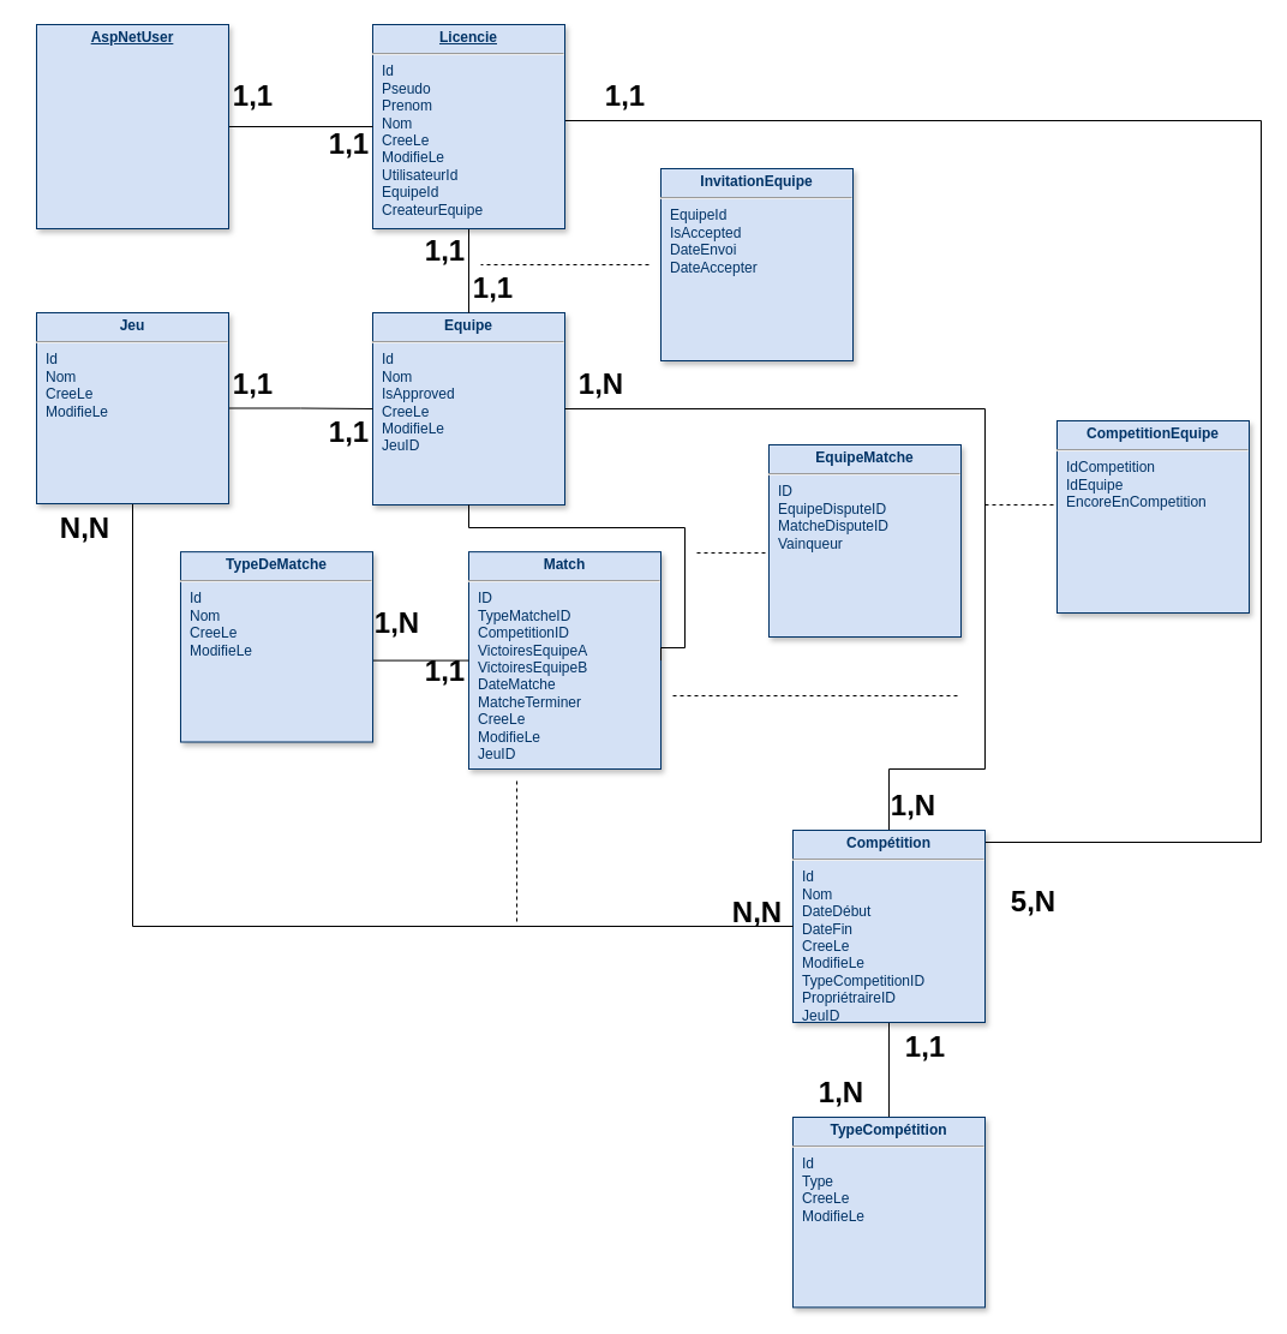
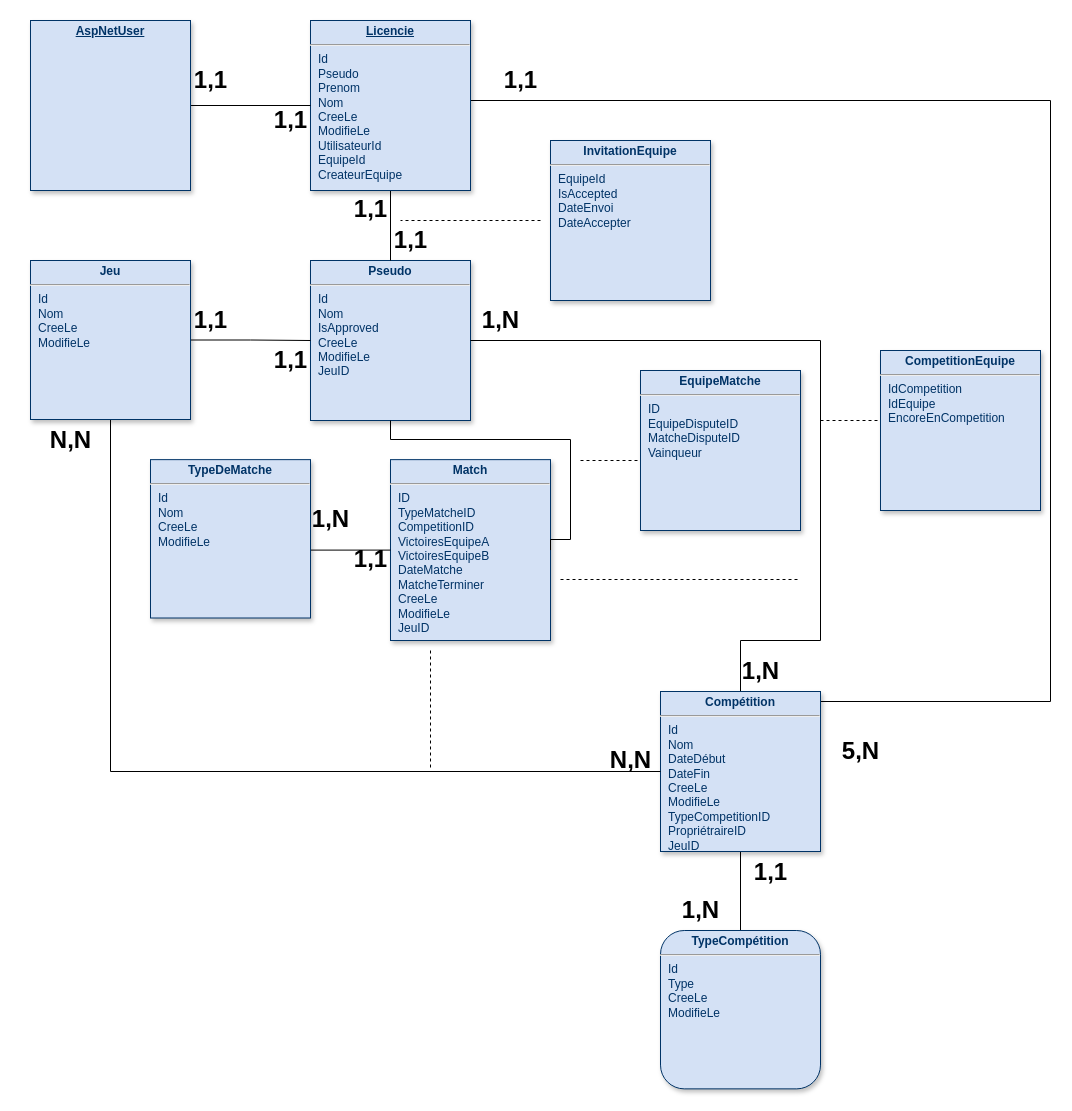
  <mxCell id="0" />
  <mxCell id="1" parent="0" />
  <mxCell id="2" style="edgeStyle=orthogonalEdgeStyle;rounded=0;orthogonalLoop=1;jettySize=auto;html=1;exitX=0.5;exitY=0;exitDx=0;exitDy=0;endArrow=none;endFill=0;" parent="1" source="3" target="9" edge="1"><mxGeometry relative="1" as="geometry" /></mxCell>
- <mxCell id="3" value="&lt;p style=&quot;margin: 4px 0px 0px ; text-align: center&quot;&gt;&lt;strong&gt;TypeCompétition&lt;/strong&gt;&lt;/p&gt;&lt;hr&gt;&lt;p style=&quot;margin: 0px 0px 0px 8px&quot;&gt;Id&lt;/p&gt;&lt;p style=&quot;margin: 0px 0px 0px 8px&quot;&gt;Type&lt;/p&gt;&lt;p style=&quot;margin: 0px 0px 0px 8px&quot;&gt;CreeLe&lt;/p&gt;&lt;p style=&quot;margin: 0px 0px 0px 8px&quot;&gt;ModifieLe&lt;/p&gt;" style="verticalAlign=top;align=left;overflow=fill;fontSize=12;fontFamily=Helvetica;html=1;strokeColor=#003366;shadow=1;fillColor=#D4E1F5;fontColor=#003366" parent="1" vertex="1"><mxGeometry x="660" y="930" width="160" height="158.36" as="geometry" /></mxCell>
- <mxCell id="4" value="&lt;p style=&quot;margin: 4px 0px 0px ; text-align: center&quot;&gt;&lt;strong&gt;Equipe&lt;/strong&gt;&lt;/p&gt;&lt;hr&gt;&lt;p style=&quot;margin: 0px 0px 0px 8px&quot;&gt;Id&lt;/p&gt;&lt;p style=&quot;margin: 0px 0px 0px 8px&quot;&gt;Nom&lt;/p&gt;&lt;p style=&quot;margin: 0px 0px 0px 8px&quot;&gt;IsApproved&lt;/p&gt;&lt;p style=&quot;margin: 0px 0px 0px 8px&quot;&gt;&lt;span&gt;CreeLe&lt;/span&gt;&lt;br&gt;&lt;/p&gt;&lt;p style=&quot;margin: 0px 0px 0px 8px&quot;&gt;ModifieLe&lt;/p&gt;&lt;p style=&quot;margin: 0px 0px 0px 8px&quot;&gt;JeuID&lt;/p&gt;" style="verticalAlign=top;align=left;overflow=fill;fontSize=12;fontFamily=Helvetica;html=1;strokeColor=#003366;shadow=1;fillColor=#D4E1F5;fontColor=#003366" parent="1" vertex="1"><mxGeometry x="310" y="260" width="160" height="160" as="geometry" /></mxCell>
+ <mxCell id="3" value="&lt;p style=&quot;margin: 4px 0px 0px ; text-align: center&quot;&gt;&lt;strong&gt;TypeCompétition&lt;/strong&gt;&lt;/p&gt;&lt;hr&gt;&lt;p style=&quot;margin: 0px 0px 0px 8px&quot;&gt;Id&lt;/p&gt;&lt;p style=&quot;margin: 0px 0px 0px 8px&quot;&gt;Type&lt;/p&gt;&lt;p style=&quot;margin: 0px 0px 0px 8px&quot;&gt;CreeLe&lt;/p&gt;&lt;p style=&quot;margin: 0px 0px 0px 8px&quot;&gt;ModifieLe&lt;/p&gt;" style="verticalAlign=top;align=left;overflow=fill;fontSize=12;fontFamily=Helvetica;html=1;strokeColor=#003366;shadow=1;fillColor=#D4E1F5;fontColor=#003366;rounded=1;" parent="1" vertex="1"><mxGeometry x="660" y="930" width="160" height="158.36" as="geometry" /></mxCell>
+ <mxCell id="4" value="&lt;p style=&quot;margin: 4px 0px 0px ; text-align: center&quot;&gt;&lt;strong&gt;Pseudo&lt;/strong&gt;&lt;/p&gt;&lt;hr&gt;&lt;p style=&quot;margin: 0px 0px 0px 8px&quot;&gt;Id&lt;/p&gt;&lt;p style=&quot;margin: 0px 0px 0px 8px&quot;&gt;Nom&lt;/p&gt;&lt;p style=&quot;margin: 0px 0px 0px 8px&quot;&gt;IsApproved&lt;/p&gt;&lt;p style=&quot;margin: 0px 0px 0px 8px&quot;&gt;&lt;span&gt;CreeLe&lt;/span&gt;&lt;br&gt;&lt;/p&gt;&lt;p style=&quot;margin: 0px 0px 0px 8px&quot;&gt;ModifieLe&lt;/p&gt;&lt;p style=&quot;margin: 0px 0px 0px 8px&quot;&gt;JeuID&lt;/p&gt;" style="verticalAlign=top;align=left;overflow=fill;fontSize=12;fontFamily=Helvetica;html=1;strokeColor=#003366;shadow=1;fillColor=#D4E1F5;fontColor=#003366" parent="1" vertex="1"><mxGeometry x="310" y="260" width="160" height="160" as="geometry" /></mxCell>
  <mxCell id="5" style="edgeStyle=orthogonalEdgeStyle;rounded=0;orthogonalLoop=1;jettySize=auto;html=1;exitX=0.5;exitY=1;exitDx=0;exitDy=0;entryX=0.5;entryY=0;entryDx=0;entryDy=0;endArrow=none;endFill=0;" parent="1" source="7" target="4" edge="1"><mxGeometry relative="1" as="geometry" /></mxCell>
  <mxCell id="6" style="edgeStyle=orthogonalEdgeStyle;rounded=0;orthogonalLoop=1;jettySize=auto;html=1;exitX=1;exitY=0.5;exitDx=0;exitDy=0;entryX=1;entryY=0.5;entryDx=0;entryDy=0;endArrow=none;endFill=0;strokeColor=#000000;" parent="1" source="7" target="9" edge="1"><mxGeometry relative="1" as="geometry"><Array as="points"><mxPoint x="470" y="100" /><mxPoint x="1050" y="100" /><mxPoint x="1050" y="701" /><mxPoint x="820" y="701" /></Array></mxGeometry></mxCell>
  <mxCell id="7" value="&lt;p style=&quot;margin: 0px ; margin-top: 4px ; text-align: center ; text-decoration: underline&quot;&gt;&lt;strong&gt;Licencie&lt;/strong&gt;&lt;/p&gt;&lt;hr&gt;&lt;p style=&quot;margin: 0px ; margin-left: 8px&quot;&gt;Id&lt;/p&gt;&lt;p style=&quot;margin: 0px ; margin-left: 8px&quot;&gt;Pseudo&lt;/p&gt;&lt;p style=&quot;margin: 0px ; margin-left: 8px&quot;&gt;Prenom&lt;/p&gt;&lt;p style=&quot;margin: 0px ; margin-left: 8px&quot;&gt;Nom&lt;/p&gt;&lt;p style=&quot;margin: 0px ; margin-left: 8px&quot;&gt;&lt;span&gt;CreeLe&lt;/span&gt;&lt;br&gt;&lt;/p&gt;&lt;p style=&quot;margin: 0px ; margin-left: 8px&quot;&gt;ModifieLe&lt;/p&gt;&lt;p style=&quot;margin: 0px ; margin-left: 8px&quot;&gt;UtilisateurId&lt;/p&gt;&lt;p style=&quot;margin: 0px ; margin-left: 8px&quot;&gt;EquipeId&lt;/p&gt;&lt;p style=&quot;margin: 0px ; margin-left: 8px&quot;&gt;CreateurEquipe&lt;/p&gt;" style="verticalAlign=top;align=left;overflow=fill;fontSize=12;fontFamily=Helvetica;html=1;strokeColor=#003366;shadow=1;fillColor=#D4E1F5;fontColor=#003366" parent="1" vertex="1"><mxGeometry x="310" y="20" width="160" height="170" as="geometry" /></mxCell>
  <mxCell id="8" style="edgeStyle=orthogonalEdgeStyle;rounded=0;orthogonalLoop=1;jettySize=auto;html=1;exitX=0.5;exitY=0;exitDx=0;exitDy=0;entryX=1;entryY=0.5;entryDx=0;entryDy=0;endArrow=none;endFill=0;strokeColor=#000000;" parent="1" source="9" target="4" edge="1"><mxGeometry relative="1" as="geometry"><Array as="points"><mxPoint x="740" y="640" /><mxPoint x="820" y="640" /><mxPoint x="820" y="340" /></Array></mxGeometry></mxCell>
  <mxCell id="9" value="&lt;p style=&quot;margin: 4px 0px 0px ; text-align: center&quot;&gt;&lt;strong&gt;Compétition&lt;/strong&gt;&lt;/p&gt;&lt;hr&gt;&lt;p style=&quot;margin: 0px 0px 0px 8px&quot;&gt;Id&lt;/p&gt;&lt;p style=&quot;margin: 0px 0px 0px 8px&quot;&gt;Nom&lt;/p&gt;&lt;p style=&quot;margin: 0px 0px 0px 8px&quot;&gt;DateDébut&lt;/p&gt;&lt;p style=&quot;margin: 0px 0px 0px 8px&quot;&gt;DateFin&lt;/p&gt;&lt;p style=&quot;margin: 0px 0px 0px 8px&quot;&gt;CreeLe&lt;/p&gt;&lt;p style=&quot;margin: 0px 0px 0px 8px&quot;&gt;ModifieLe&lt;/p&gt;&lt;p style=&quot;margin: 0px 0px 0px 8px&quot;&gt;TypeCompetitionID&lt;/p&gt;&lt;p style=&quot;margin: 0px 0px 0px 8px&quot;&gt;PropriétraireID&lt;/p&gt;&lt;p style=&quot;margin: 0px 0px 0px 8px&quot;&gt;JeuID&lt;/p&gt;" style="verticalAlign=top;align=left;overflow=fill;fontSize=12;fontFamily=Helvetica;html=1;strokeColor=#003366;shadow=1;fillColor=#D4E1F5;fontColor=#003366" parent="1" vertex="1"><mxGeometry x="660" y="691" width="160" height="160" as="geometry" /></mxCell>
  <mxCell id="10" style="edgeStyle=orthogonalEdgeStyle;rounded=0;orthogonalLoop=1;jettySize=auto;html=1;exitX=1;exitY=0.5;exitDx=0;exitDy=0;entryX=0;entryY=0.5;entryDx=0;entryDy=0;endArrow=none;endFill=0;strokeColor=#000000;" parent="1" source="12" target="4" edge="1"><mxGeometry relative="1" as="geometry" /></mxCell>
  <mxCell id="11" style="edgeStyle=orthogonalEdgeStyle;rounded=0;orthogonalLoop=1;jettySize=auto;html=1;exitX=0.5;exitY=1;exitDx=0;exitDy=0;entryX=0;entryY=0.5;entryDx=0;entryDy=0;endArrow=none;endFill=0;strokeColor=#000000;" parent="1" source="12" target="9" edge="1"><mxGeometry relative="1" as="geometry" /></mxCell>
  <mxCell id="12" value="&lt;p style=&quot;margin: 4px 0px 0px ; text-align: center&quot;&gt;&lt;strong&gt;Jeu&lt;/strong&gt;&lt;/p&gt;&lt;hr&gt;&lt;p style=&quot;margin: 0px 0px 0px 8px&quot;&gt;Id&lt;/p&gt;&lt;p style=&quot;margin: 0px 0px 0px 8px&quot;&gt;Nom&lt;/p&gt;&lt;p style=&quot;margin: 0px 0px 0px 8px&quot;&gt;CreeLe&lt;/p&gt;&lt;p style=&quot;margin: 0px 0px 0px 8px&quot;&gt;ModifieLe&lt;/p&gt;" style="verticalAlign=top;align=left;overflow=fill;fontSize=12;fontFamily=Helvetica;html=1;strokeColor=#003366;shadow=1;fillColor=#D4E1F5;fontColor=#003366" parent="1" vertex="1"><mxGeometry x="30" y="260" width="160" height="159" as="geometry" /></mxCell>
  <mxCell id="13" style="edgeStyle=orthogonalEdgeStyle;rounded=0;orthogonalLoop=1;jettySize=auto;html=1;dashed=1;endArrow=none;endFill=0;strokeColor=#000000;" parent="1" edge="1"><mxGeometry relative="1" as="geometry"><mxPoint x="400" y="220" as="targetPoint" /><mxPoint x="540" y="220" as="sourcePoint" /></mxGeometry></mxCell>
  <mxCell id="14" value="&lt;p style=&quot;margin: 4px 0px 0px ; text-align: center&quot;&gt;&lt;strong&gt;InvitationEquipe&lt;/strong&gt;&lt;/p&gt;&lt;hr&gt;&lt;p style=&quot;margin: 0px 0px 0px 8px&quot;&gt;EquipeId&lt;/p&gt;&lt;p style=&quot;margin: 0px 0px 0px 8px&quot;&gt;IsAccepted&lt;/p&gt;&lt;p style=&quot;margin: 0px 0px 0px 8px&quot;&gt;DateEnvoi&lt;/p&gt;&lt;p style=&quot;margin: 0px 0px 0px 8px&quot;&gt;DateAccepter&lt;/p&gt;" style="verticalAlign=top;align=left;overflow=fill;fontSize=12;fontFamily=Helvetica;html=1;strokeColor=#003366;shadow=1;fillColor=#D4E1F5;fontColor=#003366" parent="1" vertex="1"><mxGeometry x="550" y="140" width="160" height="160" as="geometry" /></mxCell>
  <mxCell id="15" style="edgeStyle=none;rounded=0;orthogonalLoop=1;jettySize=auto;html=1;dashed=1;endArrow=none;endFill=0;strokeColor=#000000;" parent="1" edge="1"><mxGeometry relative="1" as="geometry"><mxPoint x="800" y="579" as="targetPoint" /><mxPoint x="560" y="579" as="sourcePoint" /></mxGeometry></mxCell>
  <mxCell id="16" value="&lt;p style=&quot;margin: 4px 0px 0px ; text-align: center&quot;&gt;&lt;strong&gt;Match&lt;/strong&gt;&lt;/p&gt;&lt;hr&gt;&lt;p style=&quot;margin: 0px 0px 0px 8px&quot;&gt;&lt;span&gt;ID&lt;/span&gt;&lt;/p&gt;&lt;p style=&quot;margin: 0px 0px 0px 8px&quot;&gt;&lt;span&gt;TypeMatcheID&lt;/span&gt;&lt;/p&gt;&lt;p style=&quot;margin: 0px 0px 0px 8px&quot;&gt;&lt;span&gt;CompetitionID&lt;/span&gt;&lt;/p&gt;&lt;p style=&quot;margin: 0px 0px 0px 8px&quot;&gt;&lt;span&gt;VictoiresEquipeA&lt;/span&gt;&lt;/p&gt;&lt;p style=&quot;margin: 0px 0px 0px 8px&quot;&gt;VictoiresEquipeB&lt;/p&gt;&lt;p style=&quot;margin: 0px 0px 0px 8px&quot;&gt;DateMatche&lt;/p&gt;&lt;p style=&quot;margin: 0px 0px 0px 8px&quot;&gt;MatcheTerminer&lt;/p&gt;&lt;p style=&quot;margin: 0px 0px 0px 8px&quot;&gt;CreeLe&lt;br&gt;&lt;/p&gt;&lt;p style=&quot;margin: 0px 0px 0px 8px&quot;&gt;ModifieLe&lt;/p&gt;&lt;p style=&quot;margin: 0px 0px 0px 8px&quot;&gt;JeuID&lt;/p&gt;" style="verticalAlign=top;align=left;overflow=fill;fontSize=12;fontFamily=Helvetica;html=1;strokeColor=#003366;shadow=1;fillColor=#D4E1F5;fontColor=#003366" parent="1" vertex="1"><mxGeometry x="390" y="459.14" width="160" height="180.86" as="geometry" /></mxCell>
  <mxCell id="17" value="" style="edgeStyle=orthogonalEdgeStyle;rounded=0;orthogonalLoop=1;jettySize=auto;html=1;endArrow=none;endFill=0;startArrow=none;" parent="1" source="29" target="16" edge="1"><mxGeometry relative="1" as="geometry"><Array as="points"><mxPoint x="230" y="539" /></Array></mxGeometry></mxCell>
  <mxCell id="18" value="&lt;p style=&quot;margin: 4px 0px 0px ; text-align: center&quot;&gt;&lt;strong&gt;TypeDeMatche&lt;/strong&gt;&lt;/p&gt;&lt;hr&gt;&lt;p style=&quot;margin: 0px 0px 0px 8px&quot;&gt;Id&lt;/p&gt;&lt;p style=&quot;margin: 0px 0px 0px 8px&quot;&gt;Nom&lt;/p&gt;&lt;p style=&quot;margin: 0px 0px 0px 8px&quot;&gt;CreeLe&lt;/p&gt;&lt;p style=&quot;margin: 0px 0px 0px 8px&quot;&gt;ModifieLe&lt;/p&gt;" style="verticalAlign=top;align=left;overflow=fill;fontSize=12;fontFamily=Helvetica;html=1;strokeColor=#003366;shadow=1;fillColor=#D4E1F5;fontColor=#003366" parent="1" vertex="1"><mxGeometry x="150" y="459.14" width="160" height="158.36" as="geometry" /></mxCell>
  <mxCell id="19" style="edgeStyle=orthogonalEdgeStyle;rounded=0;orthogonalLoop=1;jettySize=auto;html=1;entryX=0;entryY=0.5;entryDx=0;entryDy=0;endArrow=none;endFill=0;strokeColor=#000000;" parent="1" source="20" target="7" edge="1"><mxGeometry relative="1" as="geometry" /></mxCell>
  <mxCell id="20" value="&lt;p style=&quot;margin: 0px ; margin-top: 4px ; text-align: center ; text-decoration: underline&quot;&gt;&lt;strong&gt;AspNetUser&lt;/strong&gt;&lt;/p&gt;" style="verticalAlign=top;align=left;overflow=fill;fontSize=12;fontFamily=Helvetica;html=1;strokeColor=#003366;shadow=1;fillColor=#D4E1F5;fontColor=#003366" parent="1" vertex="1"><mxGeometry x="30" y="20" width="160" height="170" as="geometry" /></mxCell>
  <mxCell id="21" value="1,1" style="text;strokeColor=none;fillColor=none;html=1;fontSize=24;fontStyle=1;verticalAlign=middle;align=center;" parent="1" vertex="1"><mxGeometry x="160" y="60" width="100" height="40" as="geometry" /></mxCell>
  <mxCell id="22" value="1,1" style="text;strokeColor=none;fillColor=none;html=1;fontSize=24;fontStyle=1;verticalAlign=middle;align=center;" parent="1" vertex="1"><mxGeometry x="470" y="60" width="100" height="40" as="geometry" /></mxCell>
  <mxCell id="23" value="1,1" style="text;strokeColor=none;fillColor=none;html=1;fontSize=24;fontStyle=1;verticalAlign=middle;align=center;" parent="1" vertex="1"><mxGeometry x="240" y="100" width="100" height="40" as="geometry" /></mxCell>
  <mxCell id="24" value="5,N" style="text;strokeColor=none;fillColor=none;html=1;fontSize=24;fontStyle=1;verticalAlign=middle;align=center;" parent="1" vertex="1"><mxGeometry x="810" y="731" width="100" height="40" as="geometry" /></mxCell>
  <mxCell id="25" value="1,1" style="text;strokeColor=none;fillColor=none;html=1;fontSize=24;fontStyle=1;verticalAlign=middle;align=center;" parent="1" vertex="1"><mxGeometry x="320" y="189" width="100" height="40" as="geometry" /></mxCell>
  <mxCell id="26" value="1,1" style="text;strokeColor=none;fillColor=none;html=1;fontSize=24;fontStyle=1;verticalAlign=middle;align=center;" parent="1" vertex="1"><mxGeometry x="360" y="220" width="100" height="40" as="geometry" /></mxCell>
  <mxCell id="27" value="1,1" style="text;strokeColor=none;fillColor=none;html=1;fontSize=24;fontStyle=1;verticalAlign=middle;align=center;" parent="1" vertex="1"><mxGeometry x="160" y="300" width="100" height="40" as="geometry" /></mxCell>
  <mxCell id="28" value="1,1" style="text;strokeColor=none;fillColor=none;html=1;fontSize=24;fontStyle=1;verticalAlign=middle;align=center;" parent="1" vertex="1"><mxGeometry x="240" y="340" width="100" height="40" as="geometry" /></mxCell>
  <mxCell id="29" value="1,N" style="text;strokeColor=none;fillColor=none;html=1;fontSize=24;fontStyle=1;verticalAlign=middle;align=center;" parent="1" vertex="1"><mxGeometry x="280" y="499" width="100" height="40" as="geometry" /></mxCell>
  <mxCell id="30" value="1,1" style="text;strokeColor=none;fillColor=none;html=1;fontSize=24;fontStyle=1;verticalAlign=middle;align=center;" parent="1" vertex="1"><mxGeometry x="320" y="539" width="100" height="40" as="geometry" /></mxCell>
  <mxCell id="31" value="1,N" style="text;strokeColor=none;fillColor=none;html=1;fontSize=24;fontStyle=1;verticalAlign=middle;align=center;" parent="1" vertex="1"><mxGeometry x="650" y="890" width="100" height="40" as="geometry" /></mxCell>
  <mxCell id="32" value="1,1" style="text;strokeColor=none;fillColor=none;html=1;fontSize=24;fontStyle=1;verticalAlign=middle;align=center;" parent="1" vertex="1"><mxGeometry x="720" y="851.82" width="100" height="40" as="geometry" /></mxCell>
  <mxCell id="33" value="N,N" style="text;strokeColor=none;fillColor=none;html=1;fontSize=24;fontStyle=1;verticalAlign=middle;align=center;" parent="1" vertex="1"><mxGeometry x="20" y="420" width="100" height="40" as="geometry" /></mxCell>
  <mxCell id="34" value="N,N" style="text;strokeColor=none;fillColor=none;html=1;fontSize=24;fontStyle=1;verticalAlign=middle;align=center;" parent="1" vertex="1"><mxGeometry x="580" y="740" width="100" height="40" as="geometry" /></mxCell>
  <mxCell id="35" value="1,N" style="text;strokeColor=none;fillColor=none;html=1;fontSize=24;fontStyle=1;verticalAlign=middle;align=center;" parent="1" vertex="1"><mxGeometry x="450" y="300" width="100" height="40" as="geometry" /></mxCell>
  <mxCell id="36" value="1,N" style="text;strokeColor=none;fillColor=none;html=1;fontSize=24;fontStyle=1;verticalAlign=middle;align=center;" parent="1" vertex="1"><mxGeometry x="710" y="651" width="100" height="40" as="geometry" /></mxCell>
  <mxCell id="37" style="edgeStyle=none;rounded=0;orthogonalLoop=1;jettySize=auto;html=1;dashed=1;endArrow=none;endFill=0;strokeColor=#000000;" parent="1" edge="1"><mxGeometry relative="1" as="geometry"><mxPoint x="430" y="770" as="targetPoint" /><mxPoint x="430" y="650" as="sourcePoint" /></mxGeometry></mxCell>
  <mxCell id="38" value="&lt;p style=&quot;margin: 4px 0px 0px ; text-align: center&quot;&gt;&lt;strong&gt;CompetitionEquipe&lt;/strong&gt;&lt;/p&gt;&lt;hr&gt;&lt;p style=&quot;margin: 0px 0px 0px 8px&quot;&gt;IdCompetition&lt;/p&gt;&lt;p style=&quot;margin: 0px 0px 0px 8px&quot;&gt;IdEquipe&lt;/p&gt;&lt;p style=&quot;margin: 0px 0px 0px 8px&quot;&gt;EncoreEnCompetition&lt;/p&gt;" style="verticalAlign=top;align=left;overflow=fill;fontSize=12;fontFamily=Helvetica;html=1;strokeColor=#003366;shadow=1;fillColor=#D4E1F5;fontColor=#003366" parent="1" vertex="1"><mxGeometry x="880" y="350" width="160" height="160" as="geometry" /></mxCell>
  <mxCell id="39" style="edgeStyle=none;rounded=0;orthogonalLoop=1;jettySize=auto;html=1;dashed=1;endArrow=none;endFill=0;strokeColor=#000000;" parent="1" edge="1"><mxGeometry relative="1" as="geometry"><mxPoint x="880" y="420" as="targetPoint" /><mxPoint x="820" y="420" as="sourcePoint" /></mxGeometry></mxCell>
  <mxCell id="40" style="edgeStyle=orthogonalEdgeStyle;rounded=0;orthogonalLoop=1;jettySize=auto;html=1;exitX=1;exitY=0.5;exitDx=0;exitDy=0;entryX=0.5;entryY=1;entryDx=0;entryDy=0;endArrow=none;endFill=0;strokeColor=#000000;" parent="1" source="16" target="4" edge="1"><mxGeometry relative="1" as="geometry"><mxPoint x="750" y="701" as="sourcePoint" /><mxPoint x="480" y="350" as="targetPoint" /><Array as="points"><mxPoint x="570" y="539" /><mxPoint x="570" y="439" /><mxPoint x="390" y="439" /></Array></mxGeometry></mxCell>
  <mxCell id="41" value="&lt;p style=&quot;margin: 4px 0px 0px ; text-align: center&quot;&gt;&lt;strong&gt;EquipeMatche&lt;/strong&gt;&lt;/p&gt;&lt;hr&gt;&lt;p style=&quot;margin: 0px 0px 0px 8px&quot;&gt;ID&lt;/p&gt;&lt;p style=&quot;margin: 0px 0px 0px 8px&quot;&gt;EquipeDisputeID&lt;/p&gt;&lt;p style=&quot;margin: 0px 0px 0px 8px&quot;&gt;MatcheDisputeID&lt;br&gt;&lt;/p&gt;&lt;p style=&quot;margin: 0px 0px 0px 8px&quot;&gt;Vainqueur&lt;/p&gt;" style="verticalAlign=top;align=left;overflow=fill;fontSize=12;fontFamily=Helvetica;html=1;strokeColor=#003366;shadow=1;fillColor=#D4E1F5;fontColor=#003366" parent="1" vertex="1"><mxGeometry x="640" y="370" width="160" height="160" as="geometry" /></mxCell>
  <mxCell id="42" style="edgeStyle=none;rounded=0;orthogonalLoop=1;jettySize=auto;html=1;dashed=1;endArrow=none;endFill=0;strokeColor=#000000;" parent="1" edge="1"><mxGeometry relative="1" as="geometry"><mxPoint x="640" y="460" as="targetPoint" /><mxPoint x="580" y="460" as="sourcePoint" /></mxGeometry></mxCell>
